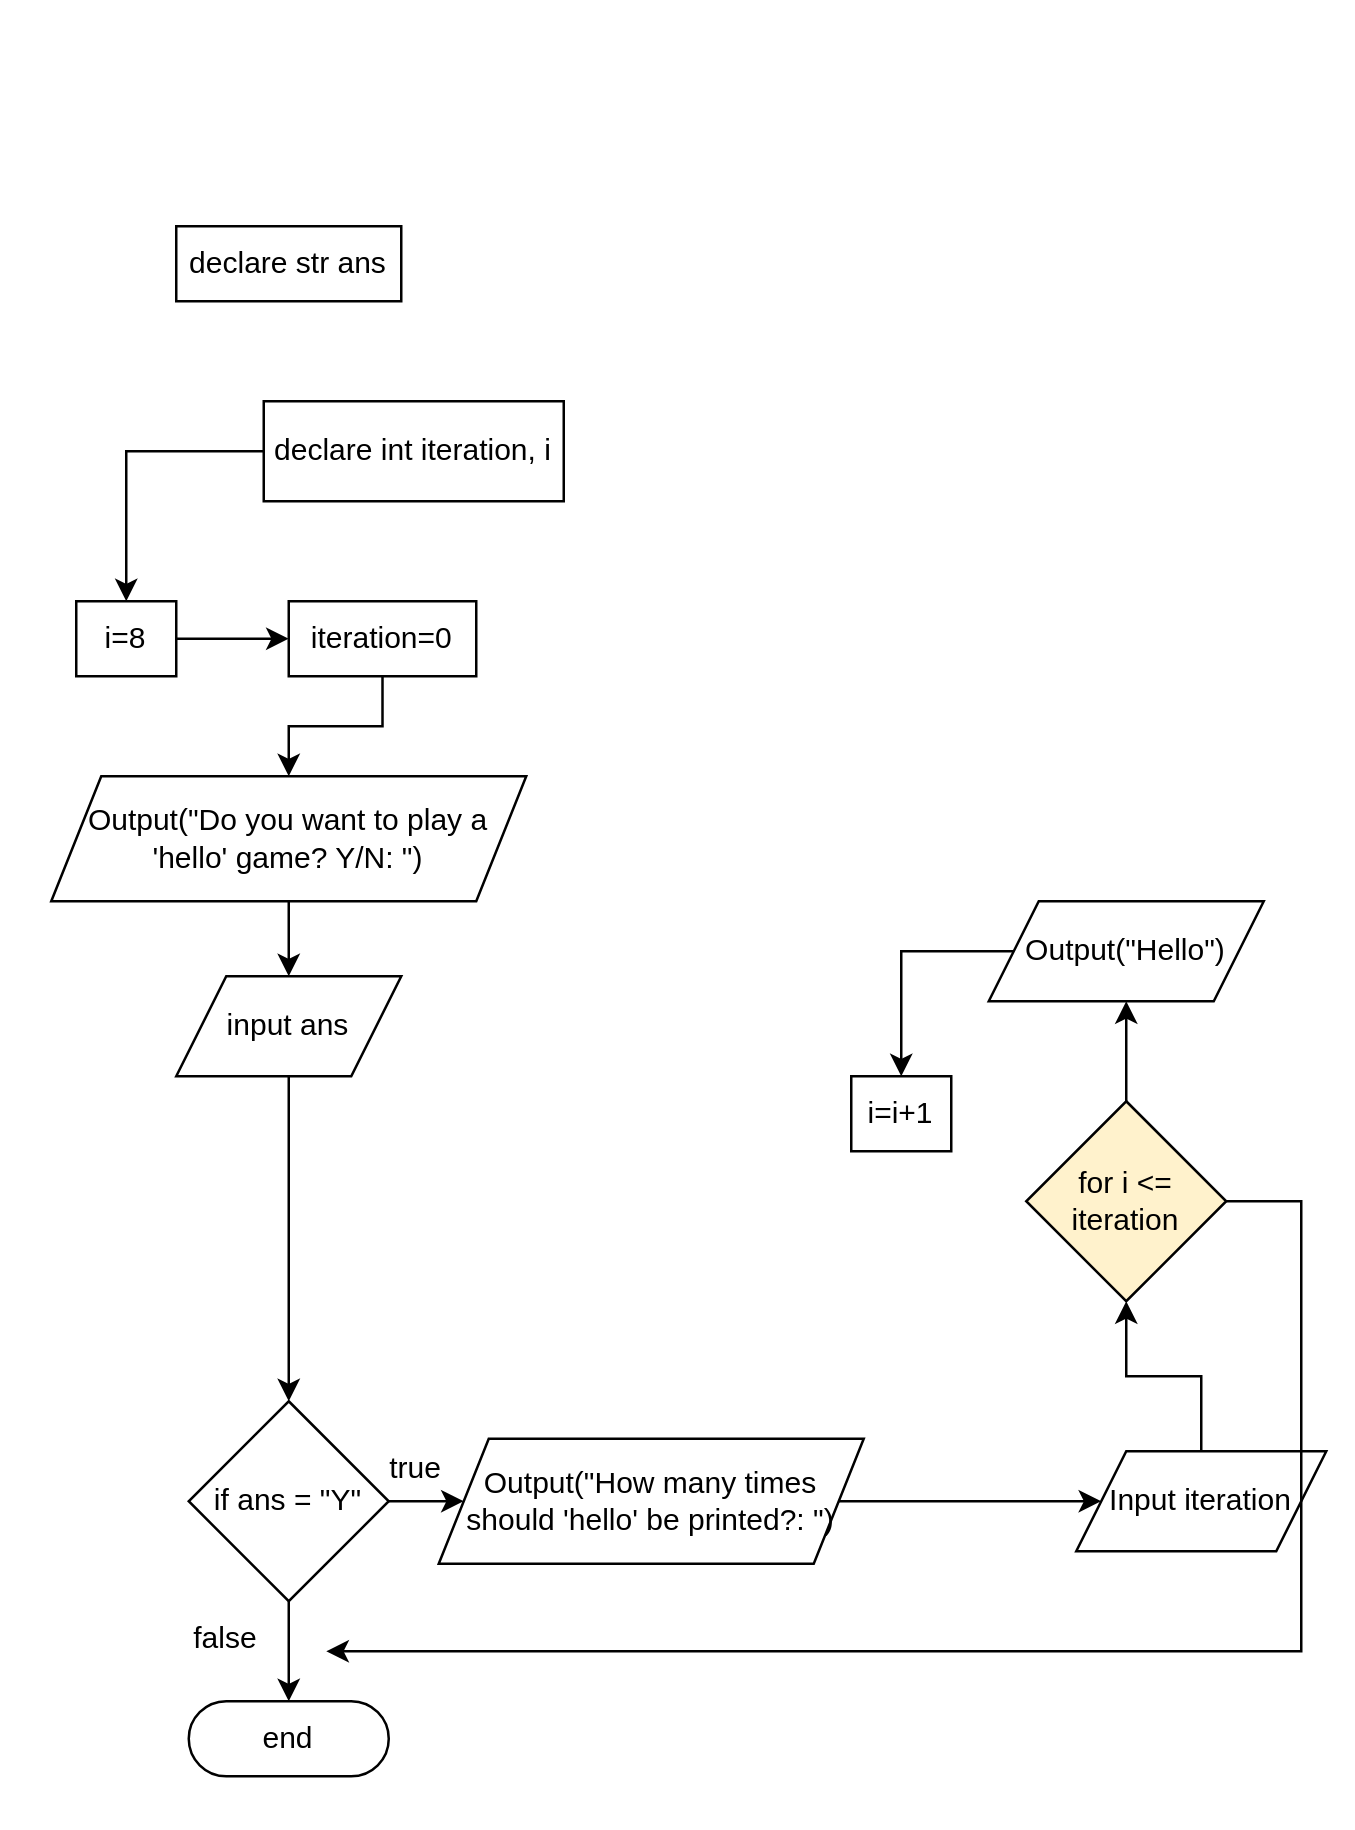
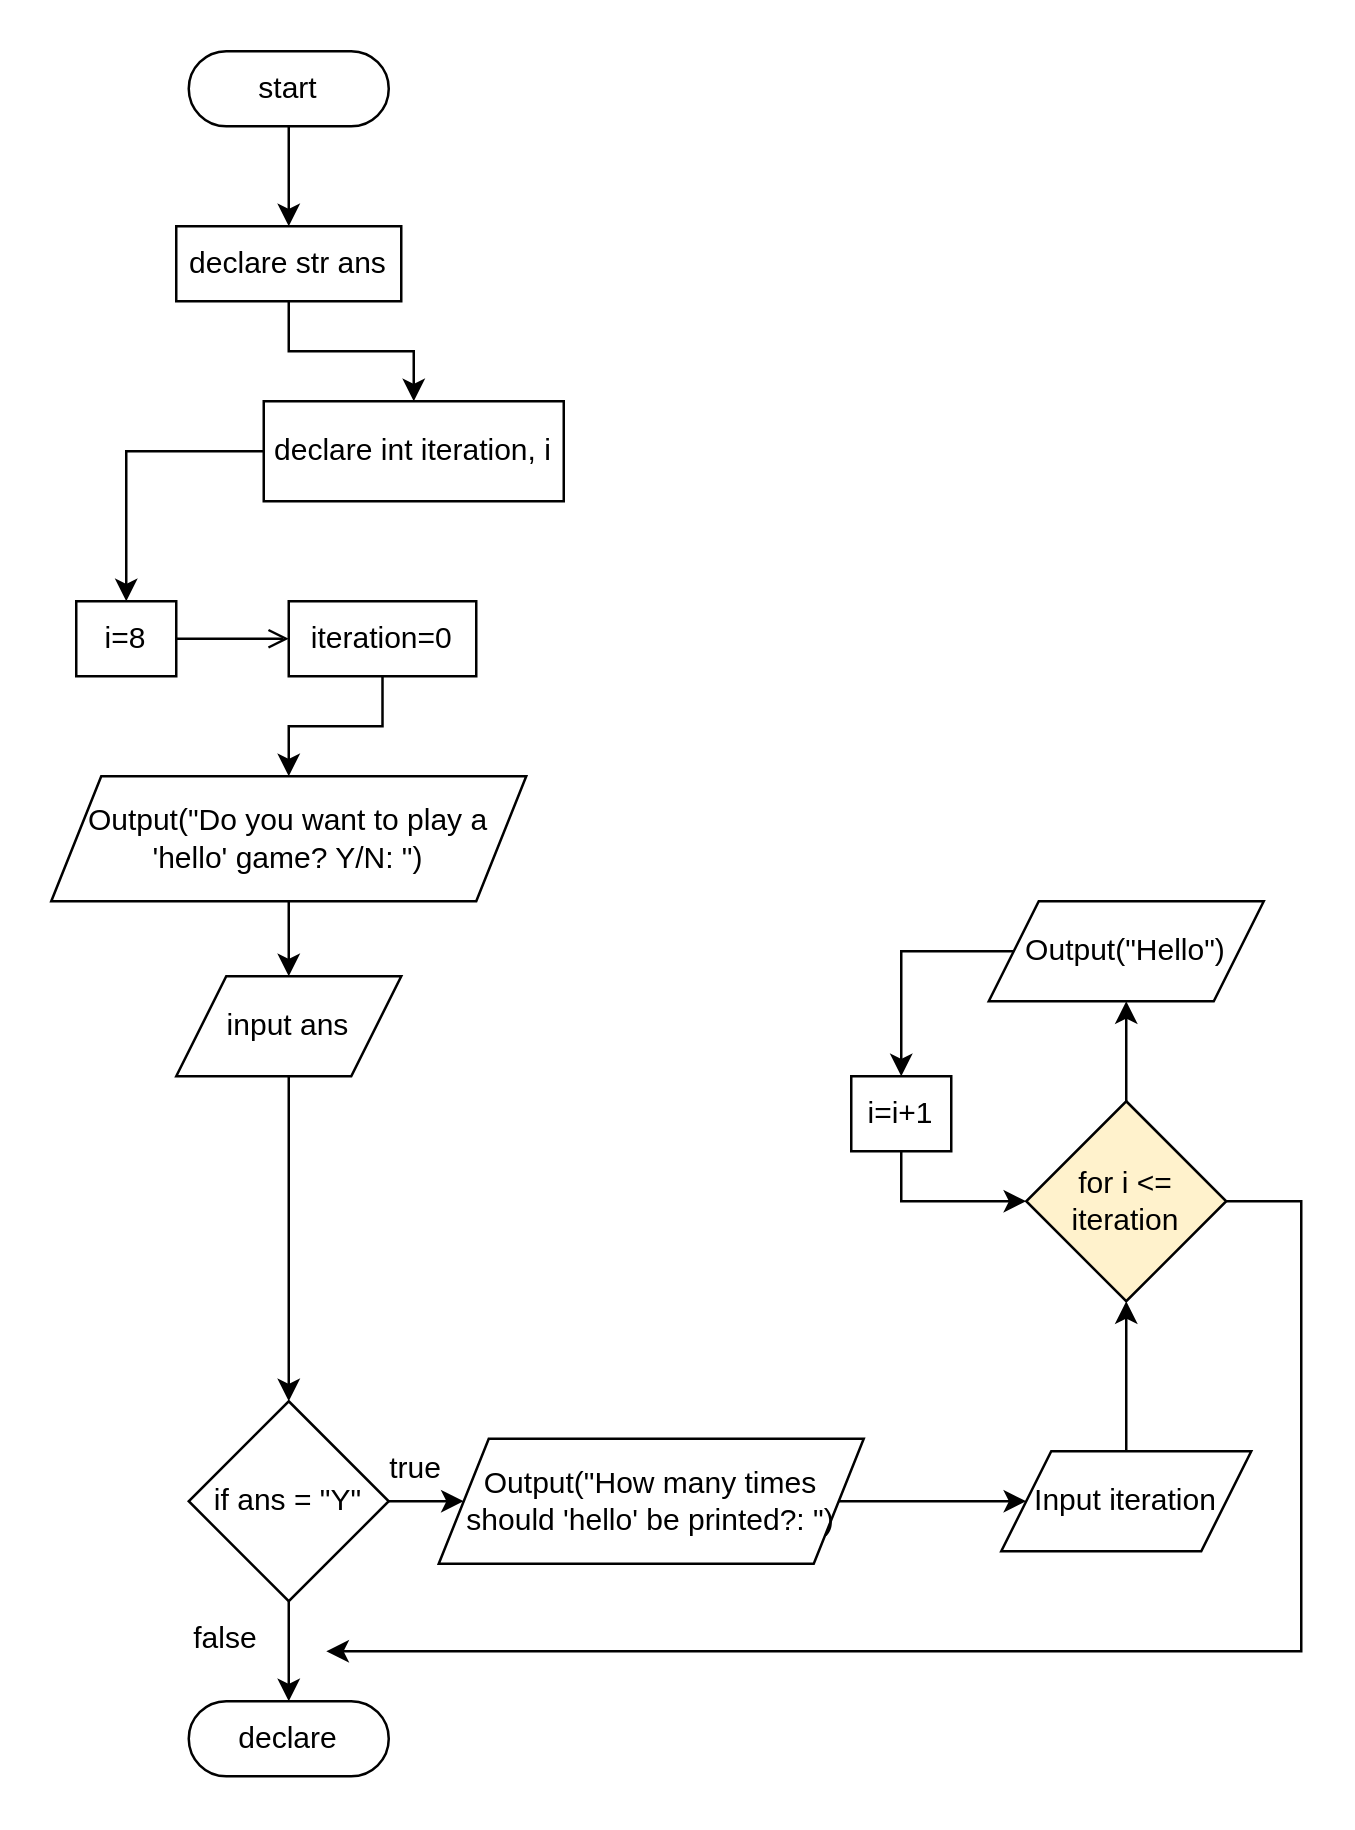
  <mxCell id="0" />
  <mxCell id="1" parent="0" />
- <mxCell id="4" value="end" style="html=1;dashed=0;whiteSpace=wrap;shape=mxgraph.dfd.start" vertex="1" parent="1"><mxGeometry x="75" y="680" width="80" height="30" as="geometry" /></mxCell>
+ <mxCell id="2" value="" style="edgeStyle=orthogonalEdgeStyle;rounded=0;orthogonalLoop=1;jettySize=auto;html=1;" edge="1" parent="1" source="3" target="6"><mxGeometry relative="1" as="geometry" /></mxCell>
+ <mxCell id="3" value="start" style="html=1;dashed=0;whiteSpace=wrap;shape=mxgraph.dfd.start" vertex="1" parent="1"><mxGeometry x="75" y="20" width="80" height="30" as="geometry" /></mxCell>
+ <mxCell id="4" value="declare" style="html=1;dashed=0;whiteSpace=wrap;shape=mxgraph.dfd.start" vertex="1" parent="1"><mxGeometry x="75" y="680" width="80" height="30" as="geometry" /></mxCell>
+ <mxCell id="5" value="" style="edgeStyle=orthogonalEdgeStyle;rounded=0;orthogonalLoop=1;jettySize=auto;html=1;" edge="1" parent="1" source="6" target="8"><mxGeometry relative="1" as="geometry" /></mxCell>
  <mxCell id="6" value="declare str ans" style="rounded=0;whiteSpace=wrap;html=1;" vertex="1" parent="1"><mxGeometry x="70" y="90" width="90" height="30" as="geometry" /></mxCell>
  <mxCell id="7" style="edgeStyle=orthogonalEdgeStyle;rounded=0;orthogonalLoop=1;jettySize=auto;html=1;" edge="1" parent="1" source="8" target="10"><mxGeometry relative="1" as="geometry" /></mxCell>
  <mxCell id="8" value="declare int iteration, i" style="rounded=0;whiteSpace=wrap;html=1;" vertex="1" parent="1"><mxGeometry x="105" y="160" width="120" height="40" as="geometry" /></mxCell>
- <mxCell id="9" value="" style="edgeStyle=orthogonalEdgeStyle;rounded=0;orthogonalLoop=1;jettySize=auto;html=1;" edge="1" parent="1" source="10" target="12"><mxGeometry relative="1" as="geometry" /></mxCell>
+ <mxCell id="9" value="" style="edgeStyle=orthogonalEdgeStyle;rounded=0;orthogonalLoop=1;jettySize=auto;html=1;endArrow=open;" edge="1" parent="1" source="10" target="12"><mxGeometry relative="1" as="geometry" /></mxCell>
  <mxCell id="10" value="i=8" style="rounded=0;whiteSpace=wrap;html=1;" vertex="1" parent="1"><mxGeometry x="30" y="240" width="40" height="30" as="geometry" /></mxCell>
  <mxCell id="11" value="" style="edgeStyle=orthogonalEdgeStyle;rounded=0;orthogonalLoop=1;jettySize=auto;html=1;" edge="1" parent="1" source="12" target="14"><mxGeometry relative="1" as="geometry" /></mxCell>
  <mxCell id="12" value="iteration=0" style="rounded=0;whiteSpace=wrap;html=1;" vertex="1" parent="1"><mxGeometry x="115" y="240" width="75" height="30" as="geometry" /></mxCell>
  <mxCell id="13" value="" style="edgeStyle=orthogonalEdgeStyle;rounded=0;orthogonalLoop=1;jettySize=auto;html=1;" edge="1" parent="1" source="14" target="16"><mxGeometry relative="1" as="geometry" /></mxCell>
  <mxCell id="14" value="Output(&quot;Do you want to play a 'hello' game? Y/N: &quot;)" style="shape=parallelogram;perimeter=parallelogramPerimeter;whiteSpace=wrap;html=1;fixedSize=1;" vertex="1" parent="1"><mxGeometry x="20" y="310" width="190" height="50" as="geometry" /></mxCell>
  <mxCell id="15" value="" style="edgeStyle=orthogonalEdgeStyle;rounded=0;orthogonalLoop=1;jettySize=auto;html=1;" edge="1" parent="1" source="16" target="19"><mxGeometry relative="1" as="geometry" /></mxCell>
  <mxCell id="16" value="input ans" style="shape=parallelogram;perimeter=parallelogramPerimeter;whiteSpace=wrap;html=1;fixedSize=1;" vertex="1" parent="1"><mxGeometry x="70" y="390" width="90" height="40" as="geometry" /></mxCell>
  <mxCell id="17" value="" style="edgeStyle=orthogonalEdgeStyle;rounded=0;orthogonalLoop=1;jettySize=auto;html=1;" edge="1" parent="1" source="19" target="21"><mxGeometry relative="1" as="geometry" /></mxCell>
  <mxCell id="18" value="" style="edgeStyle=orthogonalEdgeStyle;rounded=0;orthogonalLoop=1;jettySize=auto;html=1;" edge="1" parent="1" source="19" target="4"><mxGeometry relative="1" as="geometry" /></mxCell>
  <mxCell id="19" value="if ans = &quot;Y&quot;" style="rhombus;whiteSpace=wrap;html=1;" vertex="1" parent="1"><mxGeometry x="75" y="560" width="80" height="80" as="geometry" /></mxCell>
  <mxCell id="20" value="" style="edgeStyle=orthogonalEdgeStyle;rounded=0;orthogonalLoop=1;jettySize=auto;html=1;" edge="1" parent="1" source="21" target="25"><mxGeometry relative="1" as="geometry" /></mxCell>
  <mxCell id="21" value="Output(&quot;How many times should 'hello' be printed?: &quot;)" style="shape=parallelogram;perimeter=parallelogramPerimeter;whiteSpace=wrap;html=1;fixedSize=1;" vertex="1" parent="1"><mxGeometry x="175" y="575" width="170" height="50" as="geometry" /></mxCell>
  <mxCell id="22" value="true" style="text;html=1;align=center;verticalAlign=middle;whiteSpace=wrap;rounded=0;" vertex="1" parent="1"><mxGeometry x="136" y="572" width="60" height="30" as="geometry" /></mxCell>
  <mxCell id="23" value="false" style="text;html=1;align=center;verticalAlign=middle;whiteSpace=wrap;rounded=0;" vertex="1" parent="1"><mxGeometry x="60" y="640" width="60" height="30" as="geometry" /></mxCell>
  <mxCell id="24" value="" style="edgeStyle=orthogonalEdgeStyle;rounded=0;orthogonalLoop=1;jettySize=auto;html=1;" edge="1" parent="1" source="25" target="28"><mxGeometry relative="1" as="geometry" /></mxCell>
- <mxCell id="25" value="Input iteration" style="shape=parallelogram;perimeter=parallelogramPerimeter;whiteSpace=wrap;html=1;fixedSize=1;" vertex="1" parent="1"><mxGeometry x="430" y="580" width="100" height="40" as="geometry" /></mxCell>
+ <mxCell id="25" value="Input iteration" style="shape=parallelogram;perimeter=parallelogramPerimeter;whiteSpace=wrap;html=1;fixedSize=1;" vertex="1" parent="1"><mxGeometry x="400" y="580" width="100" height="40" as="geometry" /></mxCell>
  <mxCell id="26" value="" style="edgeStyle=orthogonalEdgeStyle;rounded=0;orthogonalLoop=1;jettySize=auto;html=1;" edge="1" parent="1" source="28" target="30"><mxGeometry relative="1" as="geometry" /></mxCell>
  <mxCell id="27" style="edgeStyle=orthogonalEdgeStyle;rounded=0;orthogonalLoop=1;jettySize=auto;html=1;" edge="1" parent="1" source="28"><mxGeometry relative="1" as="geometry"><mxPoint x="130" y="660" as="targetPoint" /><Array as="points"><mxPoint x="520" y="480" /><mxPoint x="520" y="660" /></Array></mxGeometry></mxCell>
  <mxCell id="28" value="for i &amp;lt;= iteration" style="rhombus;whiteSpace=wrap;html=1;fillColor=#fff2cc;" vertex="1" parent="1"><mxGeometry x="410" y="440" width="80" height="80" as="geometry" /></mxCell>
  <mxCell id="29" style="edgeStyle=orthogonalEdgeStyle;rounded=0;orthogonalLoop=1;jettySize=auto;html=1;entryX=0.5;entryY=0;entryDx=0;entryDy=0;" edge="1" parent="1" source="30" target="32"><mxGeometry relative="1" as="geometry" /></mxCell>
  <mxCell id="30" value="Output(&quot;Hello&quot;)" style="shape=parallelogram;perimeter=parallelogramPerimeter;whiteSpace=wrap;html=1;fixedSize=1;" vertex="1" parent="1"><mxGeometry x="395" y="360" width="110" height="40" as="geometry" /></mxCell>
+ <mxCell id="31" style="edgeStyle=orthogonalEdgeStyle;rounded=0;orthogonalLoop=1;jettySize=auto;html=1;" edge="1" parent="1" source="32" target="28"><mxGeometry relative="1" as="geometry"><Array as="points"><mxPoint x="360" y="480" /></Array></mxGeometry></mxCell>
  <mxCell id="32" value="i=i+1" style="rounded=0;whiteSpace=wrap;html=1;" vertex="1" parent="1"><mxGeometry x="340" y="430" width="40" height="30" as="geometry" /></mxCell>
